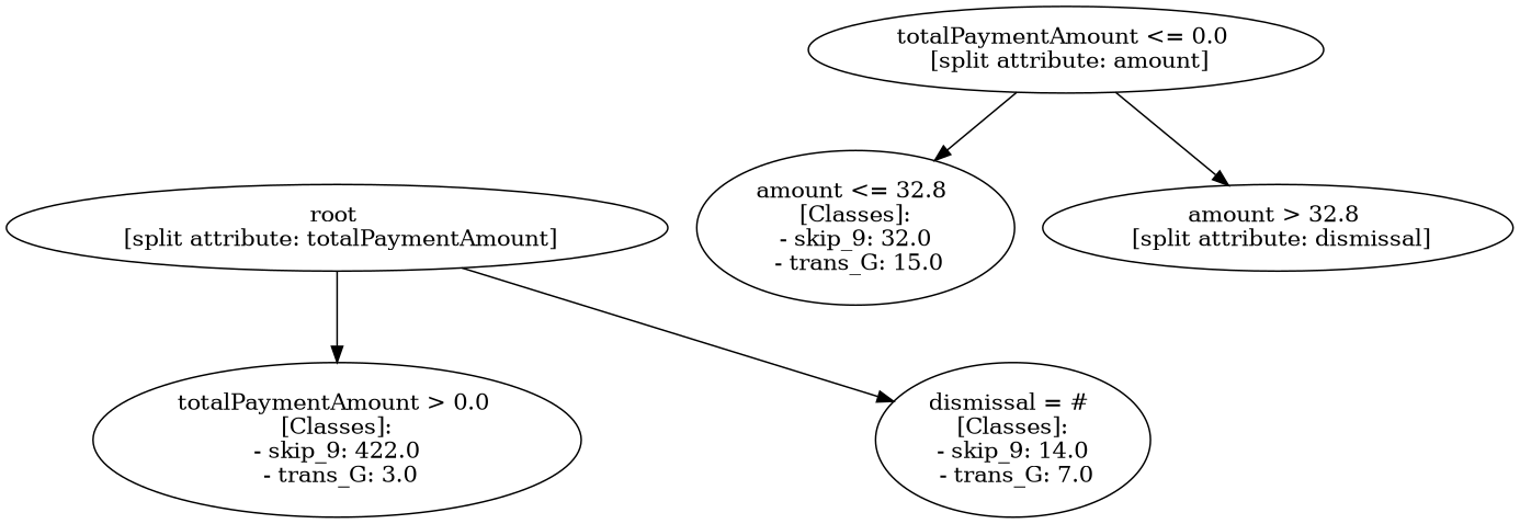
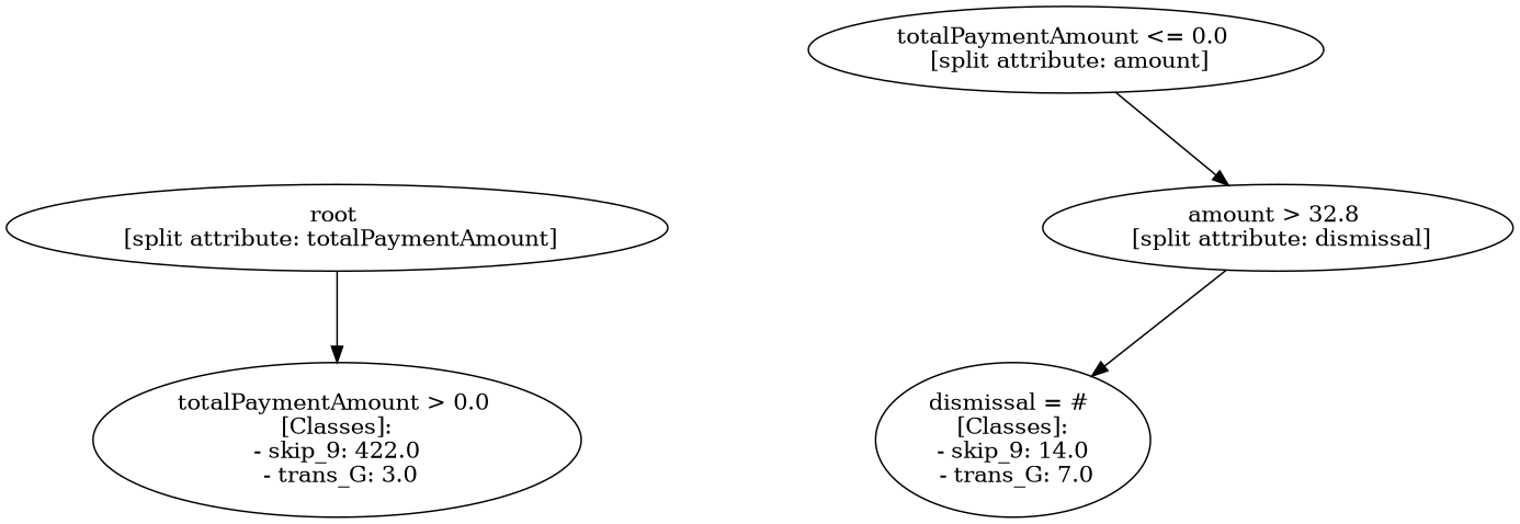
  digraph {
    n1 [label="root \n [split attribute: totalPaymentAmount]"]
    n2 [label="totalPaymentAmount > 0.0 \n [Classes]: \n - skip_9: 422.0 \n - trans_G: 3.0"]
    n3 [label="totalPaymentAmount <= 0.0 \n [split attribute: amount]"]
-   n4 [label="amount <= 32.8 \n [Classes]: \n - skip_9: 32.0 \n - trans_G: 15.0"]
    n5 [label="amount > 32.8 \n [split attribute: dismissal]"]
    n6 [label="dismissal = # \n [Classes]: \n - skip_9: 14.0 \n - trans_G: 7.0"]
    n1 -> n2
-   n3 -> n4
    n3 -> n5
-   n1 -> n6
+   n5 -> n6
  }
